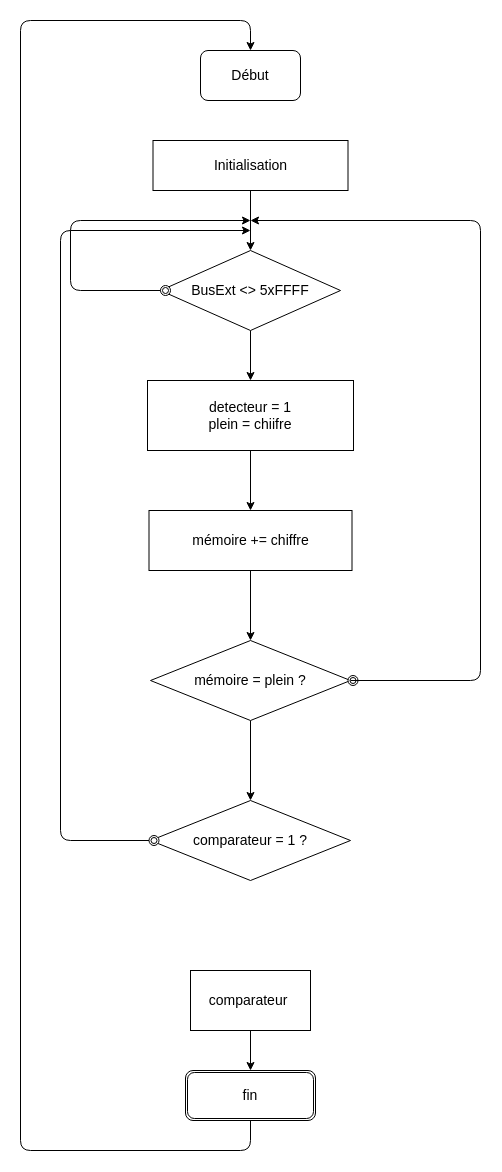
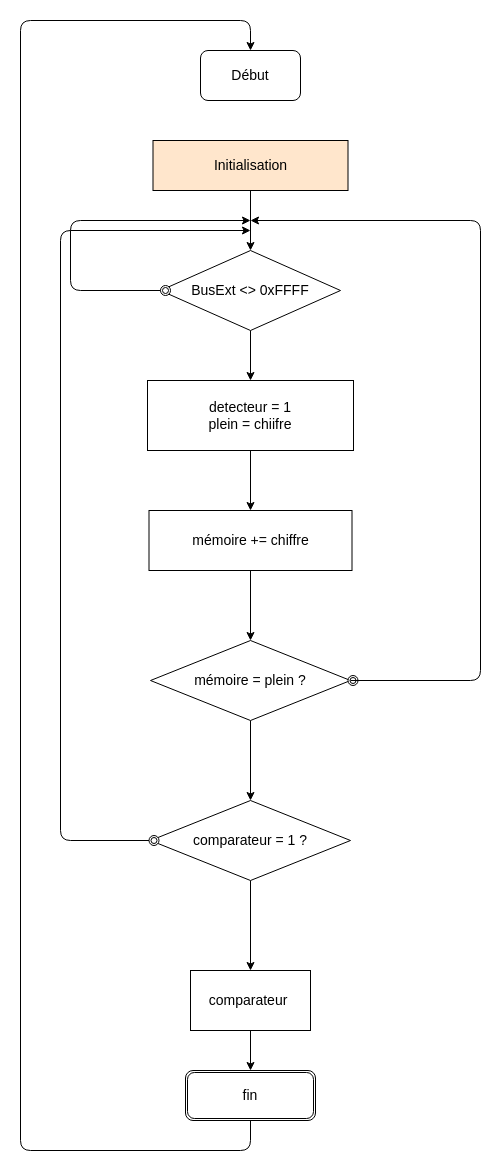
  <mxCell id="0" />
  <mxCell id="1" parent="0" />
  <mxCell id="2" value="&lt;font style=&quot;font-size: 14px&quot;&gt;Début&lt;/font&gt;" style="rounded=1;whiteSpace=wrap;html=1;" vertex="1" parent="1"><mxGeometry x="200" y="50" width="100" height="50" as="geometry" /></mxCell>
  <mxCell id="3" style="edgeStyle=none;html=1;exitX=0.5;exitY=1;exitDx=0;exitDy=0;entryX=0.5;entryY=0;entryDx=0;entryDy=0;fontSize=14;" edge="1" parent="1" source="4" target="10"><mxGeometry relative="1" as="geometry" /></mxCell>
- <mxCell id="4" value="BusExt &amp;lt;&amp;gt; 5xFFFF" style="rhombus;whiteSpace=wrap;html=1;fontSize=14;" vertex="1" parent="1"><mxGeometry x="160" y="250" width="180" height="80" as="geometry" /></mxCell>
+ <mxCell id="4" value="BusExt &amp;lt;&amp;gt; 0xFFFF" style="rhombus;whiteSpace=wrap;html=1;fontSize=14;" vertex="1" parent="1"><mxGeometry x="160" y="250" width="180" height="80" as="geometry" /></mxCell>
  <mxCell id="5" style="edgeStyle=none;html=1;exitX=0.5;exitY=1;exitDx=0;exitDy=0;entryX=0.5;entryY=0;entryDx=0;entryDy=0;fontSize=14;" edge="1" parent="1" source="6" target="4"><mxGeometry relative="1" as="geometry" /></mxCell>
- <mxCell id="6" value="Initialisation" style="rounded=0;whiteSpace=wrap;html=1;fontSize=14;" vertex="1" parent="1"><mxGeometry x="152.5" y="140" width="195" height="50" as="geometry" /></mxCell>
+ <mxCell id="6" value="Initialisation" style="rounded=0;whiteSpace=wrap;html=1;fontSize=14;fillColor=#ffe6cc;" vertex="1" parent="1"><mxGeometry x="152.5" y="140" width="195" height="50" as="geometry" /></mxCell>
  <mxCell id="7" value="" style="edgeStyle=elbowEdgeStyle;elbow=horizontal;endArrow=classic;html=1;fontSize=14;" edge="1" parent="1" source="4"><mxGeometry width="50" height="50" relative="1" as="geometry"><mxPoint x="89.289" y="340" as="sourcePoint" /><mxPoint x="250" y="220" as="targetPoint" /><Array as="points"><mxPoint x="70" y="290" /></Array></mxGeometry></mxCell>
  <mxCell id="8" value="" style="ellipse;shape=doubleEllipse;whiteSpace=wrap;html=1;aspect=fixed;fontSize=14;" vertex="1" parent="1"><mxGeometry x="160" y="285" width="10" height="10" as="geometry" /></mxCell>
  <mxCell id="9" style="edgeStyle=none;html=1;exitX=0.5;exitY=1;exitDx=0;exitDy=0;fontSize=14;" edge="1" parent="1" source="10" target="12"><mxGeometry relative="1" as="geometry" /></mxCell>
  <mxCell id="10" value="detecteur = 1&lt;br&gt;plein = chiifre" style="rounded=0;whiteSpace=wrap;html=1;fontSize=14;" vertex="1" parent="1"><mxGeometry x="147" y="380" width="206" height="70" as="geometry" /></mxCell>
  <mxCell id="11" value="" style="edgeStyle=none;html=1;fontSize=14;" edge="1" parent="1" source="12" target="14"><mxGeometry relative="1" as="geometry" /></mxCell>
  <mxCell id="12" value="mémoire += chiffre" style="rounded=0;whiteSpace=wrap;html=1;fontSize=14;" vertex="1" parent="1"><mxGeometry x="148.5" y="510" width="203" height="60" as="geometry" /></mxCell>
  <mxCell id="13" value="" style="edgeStyle=none;html=1;fontSize=14;" edge="1" parent="1" source="14" target="19"><mxGeometry relative="1" as="geometry" /></mxCell>
  <mxCell id="14" value="mémoire = plein ?" style="rhombus;whiteSpace=wrap;html=1;fontSize=14;rounded=0;" vertex="1" parent="1"><mxGeometry x="150" y="640" width="200" height="80" as="geometry" /></mxCell>
  <mxCell id="15" value="" style="edgeStyle=elbowEdgeStyle;elbow=horizontal;endArrow=classic;html=1;fontSize=14;exitX=1;exitY=0.5;exitDx=0;exitDy=0;startArrow=none;" edge="1" parent="1" source="16"><mxGeometry width="50" height="50" relative="1" as="geometry"><mxPoint x="100" y="705" as="sourcePoint" /><mxPoint x="250" y="220" as="targetPoint" /><Array as="points"><mxPoint x="480" y="490" /></Array></mxGeometry></mxCell>
  <mxCell id="16" value="" style="ellipse;shape=doubleEllipse;whiteSpace=wrap;html=1;aspect=fixed;fontSize=14;" vertex="1" parent="1"><mxGeometry x="347.5" y="675" width="10" height="10" as="geometry" /></mxCell>
  <mxCell id="17" value="" style="edgeStyle=elbowEdgeStyle;elbow=horizontal;endArrow=none;html=1;fontSize=14;exitX=1;exitY=0.5;exitDx=0;exitDy=0;" edge="1" parent="1" source="14" target="16"><mxGeometry width="50" height="50" relative="1" as="geometry"><mxPoint x="350" y="680" as="sourcePoint" /><mxPoint x="250" y="220" as="targetPoint" /><Array as="points"><mxPoint x="470" y="630" /></Array></mxGeometry></mxCell>
+ <mxCell id="18" value="" style="edgeStyle=none;html=1;fontSize=14;" edge="1" parent="1" source="19" target="21"><mxGeometry relative="1" as="geometry" /></mxCell>
  <mxCell id="19" value="comparateur = 1 ?" style="rhombus;whiteSpace=wrap;html=1;fontSize=14;rounded=0;" vertex="1" parent="1"><mxGeometry x="150" y="800" width="200" height="80" as="geometry" /></mxCell>
  <mxCell id="20" style="edgeStyle=none;html=1;exitX=0.5;exitY=1;exitDx=0;exitDy=0;entryX=0.5;entryY=0;entryDx=0;entryDy=0;fontSize=14;" edge="1" parent="1" source="21" target="22"><mxGeometry relative="1" as="geometry" /></mxCell>
  <mxCell id="21" value="comparateur&amp;nbsp;" style="whiteSpace=wrap;html=1;fontSize=14;rounded=0;" vertex="1" parent="1"><mxGeometry x="190" y="970" width="120" height="60" as="geometry" /></mxCell>
  <mxCell id="22" value="fin" style="shape=ext;double=1;rounded=1;whiteSpace=wrap;html=1;fontSize=14;" vertex="1" parent="1"><mxGeometry x="185" y="1070" width="130" height="50" as="geometry" /></mxCell>
  <mxCell id="23" value="" style="edgeStyle=segmentEdgeStyle;endArrow=classic;html=1;fontSize=14;exitX=0;exitY=0.5;exitDx=0;exitDy=0;" edge="1" parent="1" source="19"><mxGeometry width="50" height="50" relative="1" as="geometry"><mxPoint x="130" y="880" as="sourcePoint" /><mxPoint x="250" y="230" as="targetPoint" /><Array as="points"><mxPoint x="60" y="840" /><mxPoint x="60" y="230" /></Array></mxGeometry></mxCell>
  <mxCell id="24" value="" style="ellipse;shape=doubleEllipse;whiteSpace=wrap;html=1;aspect=fixed;fontSize=14;" vertex="1" parent="1"><mxGeometry x="148.5" y="835" width="10" height="10" as="geometry" /></mxCell>
  <mxCell id="25" value="" style="edgeStyle=segmentEdgeStyle;endArrow=classic;html=1;fontSize=14;exitX=0.5;exitY=1;exitDx=0;exitDy=0;entryX=0.5;entryY=0;entryDx=0;entryDy=0;" edge="1" parent="1" source="22" target="2"><mxGeometry width="50" height="50" relative="1" as="geometry"><mxPoint x="90" y="1130" as="sourcePoint" /><mxPoint x="250" y="40" as="targetPoint" /><Array as="points"><mxPoint x="250" y="1150" /><mxPoint x="20" y="1150" /><mxPoint x="20" y="20" /><mxPoint x="250" y="20" /></Array></mxGeometry></mxCell>
